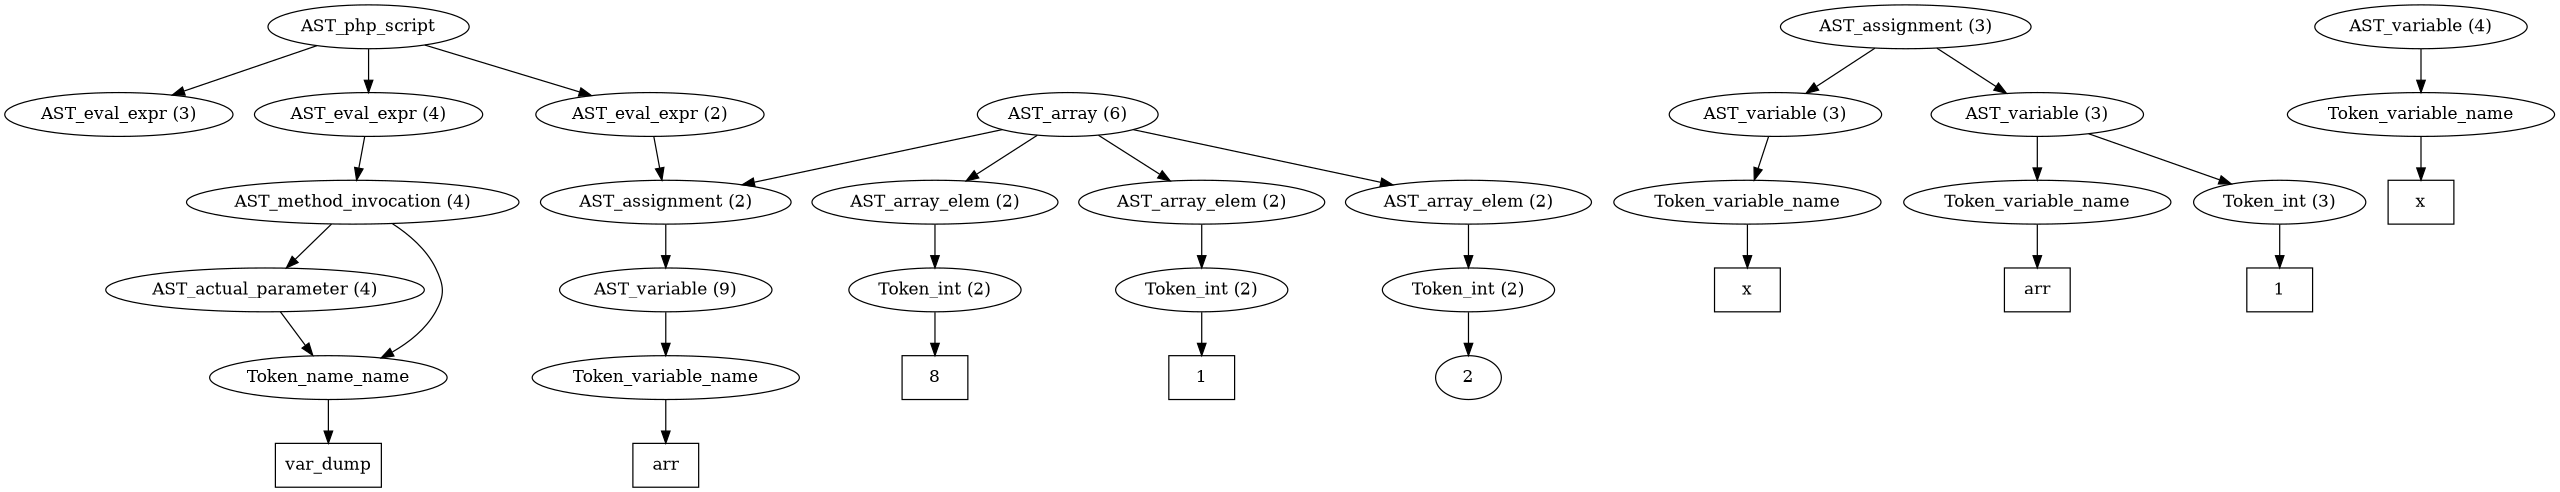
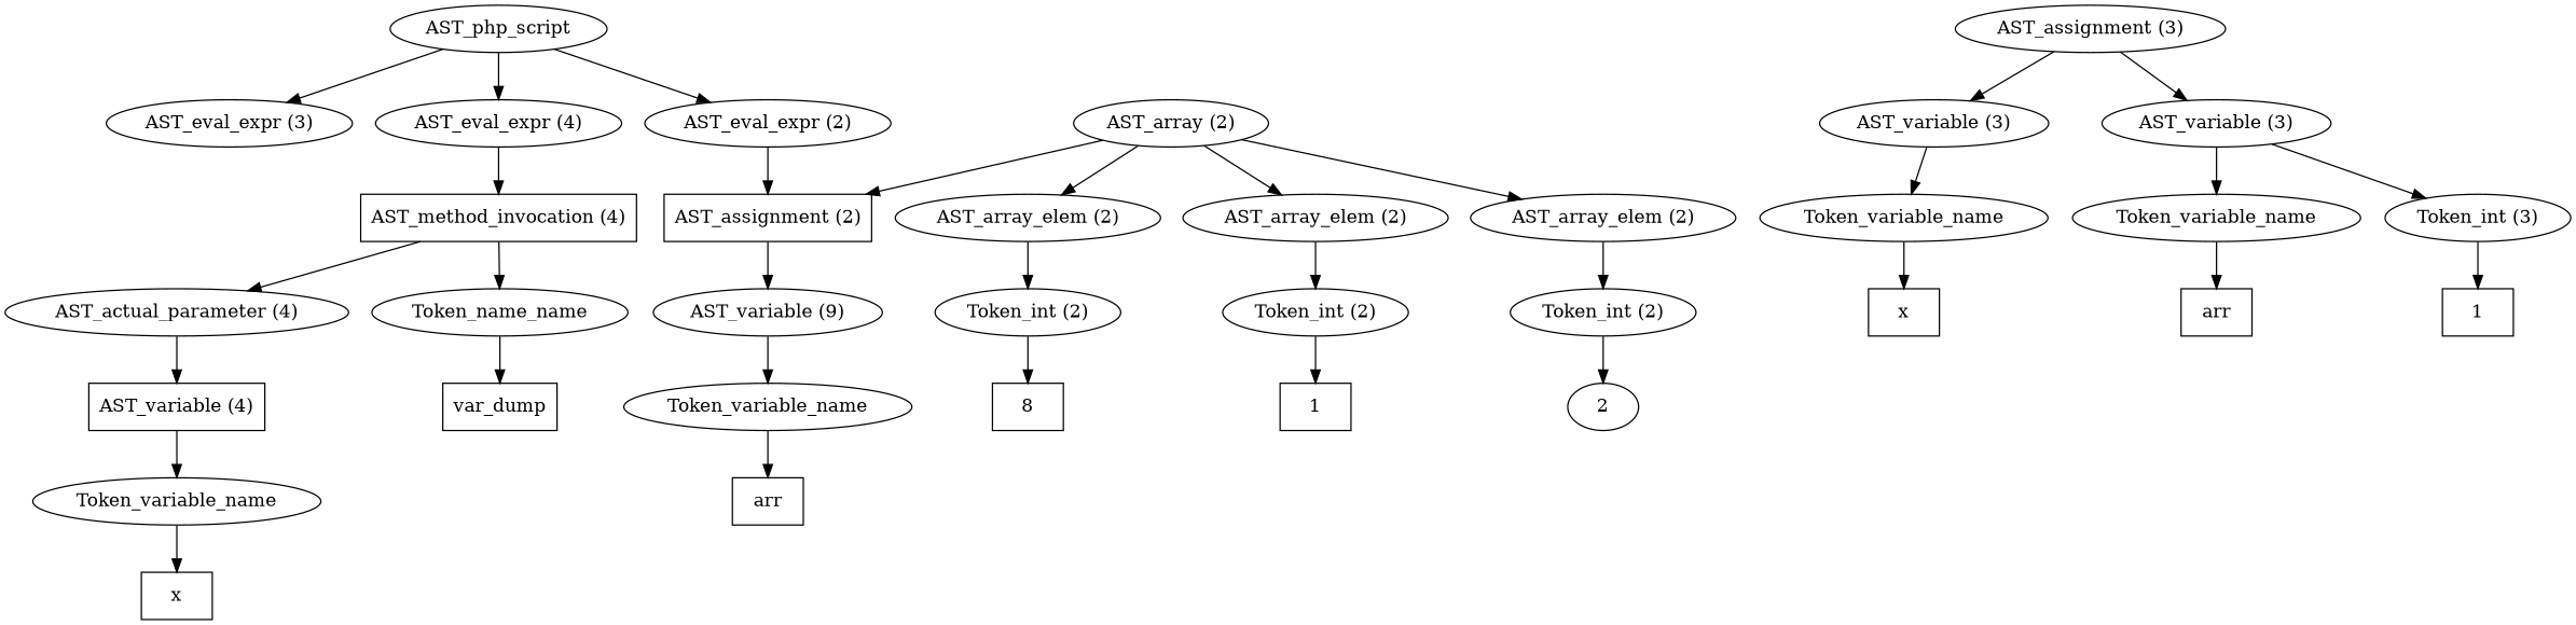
  digraph {
    n1 [label=AST_php_script]
    n2 [label="AST_eval_expr (2)"]
    n3 [label="AST_eval_expr (3)"]
    n4 [label="AST_eval_expr (4)"]
-   n5 [label="AST_assignment (2)"]
-   n6 [label="AST_method_invocation (4)"]
+   n5 [label="AST_assignment (2)" shape=box]
+   n6 [label="AST_method_invocation (4)" shape=box]
    n7 [label="AST_variable (9)"]
    n8 [label=Token_variable_name]
-   n9 [label="AST_array (6)"]
+   n9 [label="AST_array (2)"]
    n10 [label="AST_array_elem (2)"]
    n11 [label="AST_array_elem (2)"]
    n12 [label="AST_array_elem (2)"]
    n13 [label=arr shape=box]
    n14 [label="Token_int (2)"]
    n15 [label="Token_int (2)"]
    n16 [label="Token_int (2)"]
    n17 [label=1 shape=box]
    n18 [label=2 shape=ellipse]
    n19 [label=8 shape=box]
    n20 [label="AST_assignment (3)"]
    n21 [label="AST_variable (3)"]
    n22 [label="AST_variable (3)"]
    n23 [label=Token_variable_name]
    n24 [label=Token_variable_name]
    n25 [label="Token_int (3)"]
    n26 [label=x shape=box]
    n27 [label=arr shape=box]
    n28 [label=1 shape=box]
    n29 [label=Token_name_name]
    n30 [label="AST_actual_parameter (4)"]
    n31 [label=var_dump shape=box]
-   n32 [label="AST_variable (4)"]
+   n32 [label="AST_variable (4)" shape=box]
    n33 [label=Token_variable_name]
    n34 [label=x shape=box]
    n1 -> n2
    n1 -> n3
    n1 -> n4
    n2 -> n5
    n4 -> n6
    n5 -> n7
    n6 -> n29
    n6 -> n30
    n7 -> n8
    n8 -> n13
    n9 -> n5
    n9 -> n10
    n9 -> n11
    n9 -> n12
    n10 -> n14
    n11 -> n15
    n12 -> n16
    n14 -> n17
    n15 -> n18
    n16 -> n19
    n20 -> n21
    n20 -> n22
    n21 -> n23
    n22 -> n24
    n22 -> n25
    n23 -> n26
    n24 -> n27
    n25 -> n28
    n29 -> n31
-   n30 -> n29
+   n30 -> n32
    n32 -> n33
    n33 -> n34
  }
